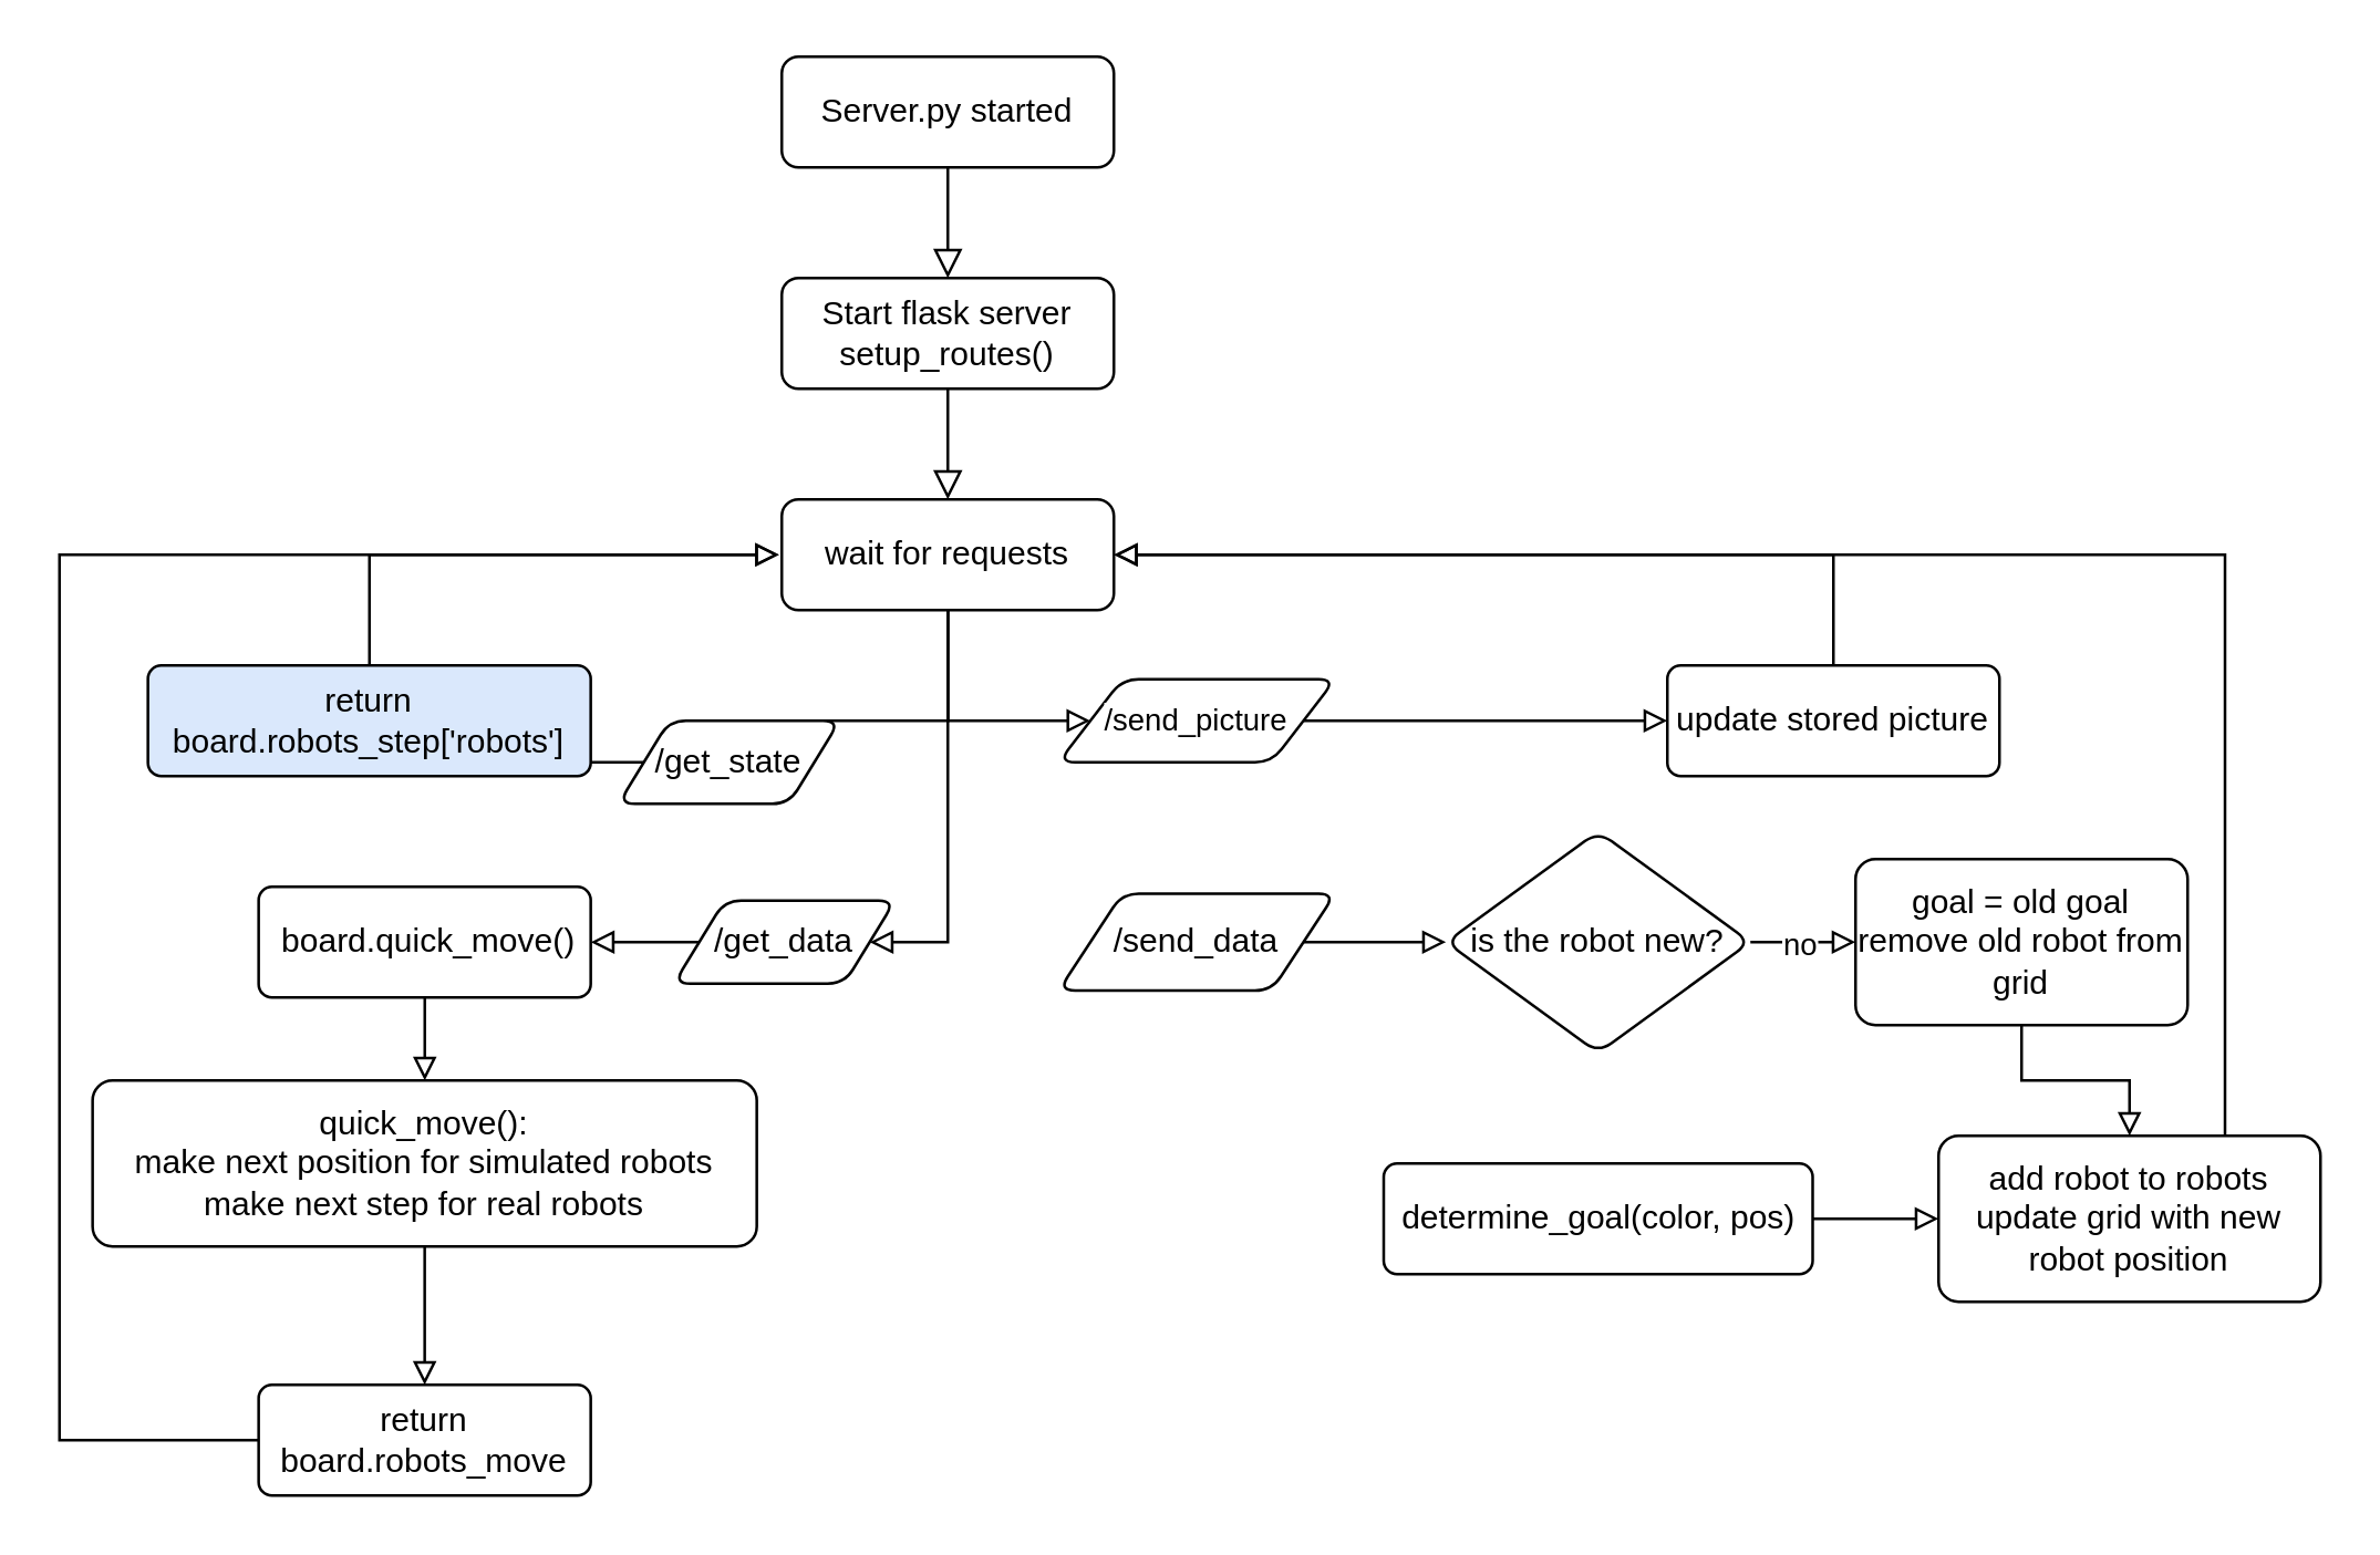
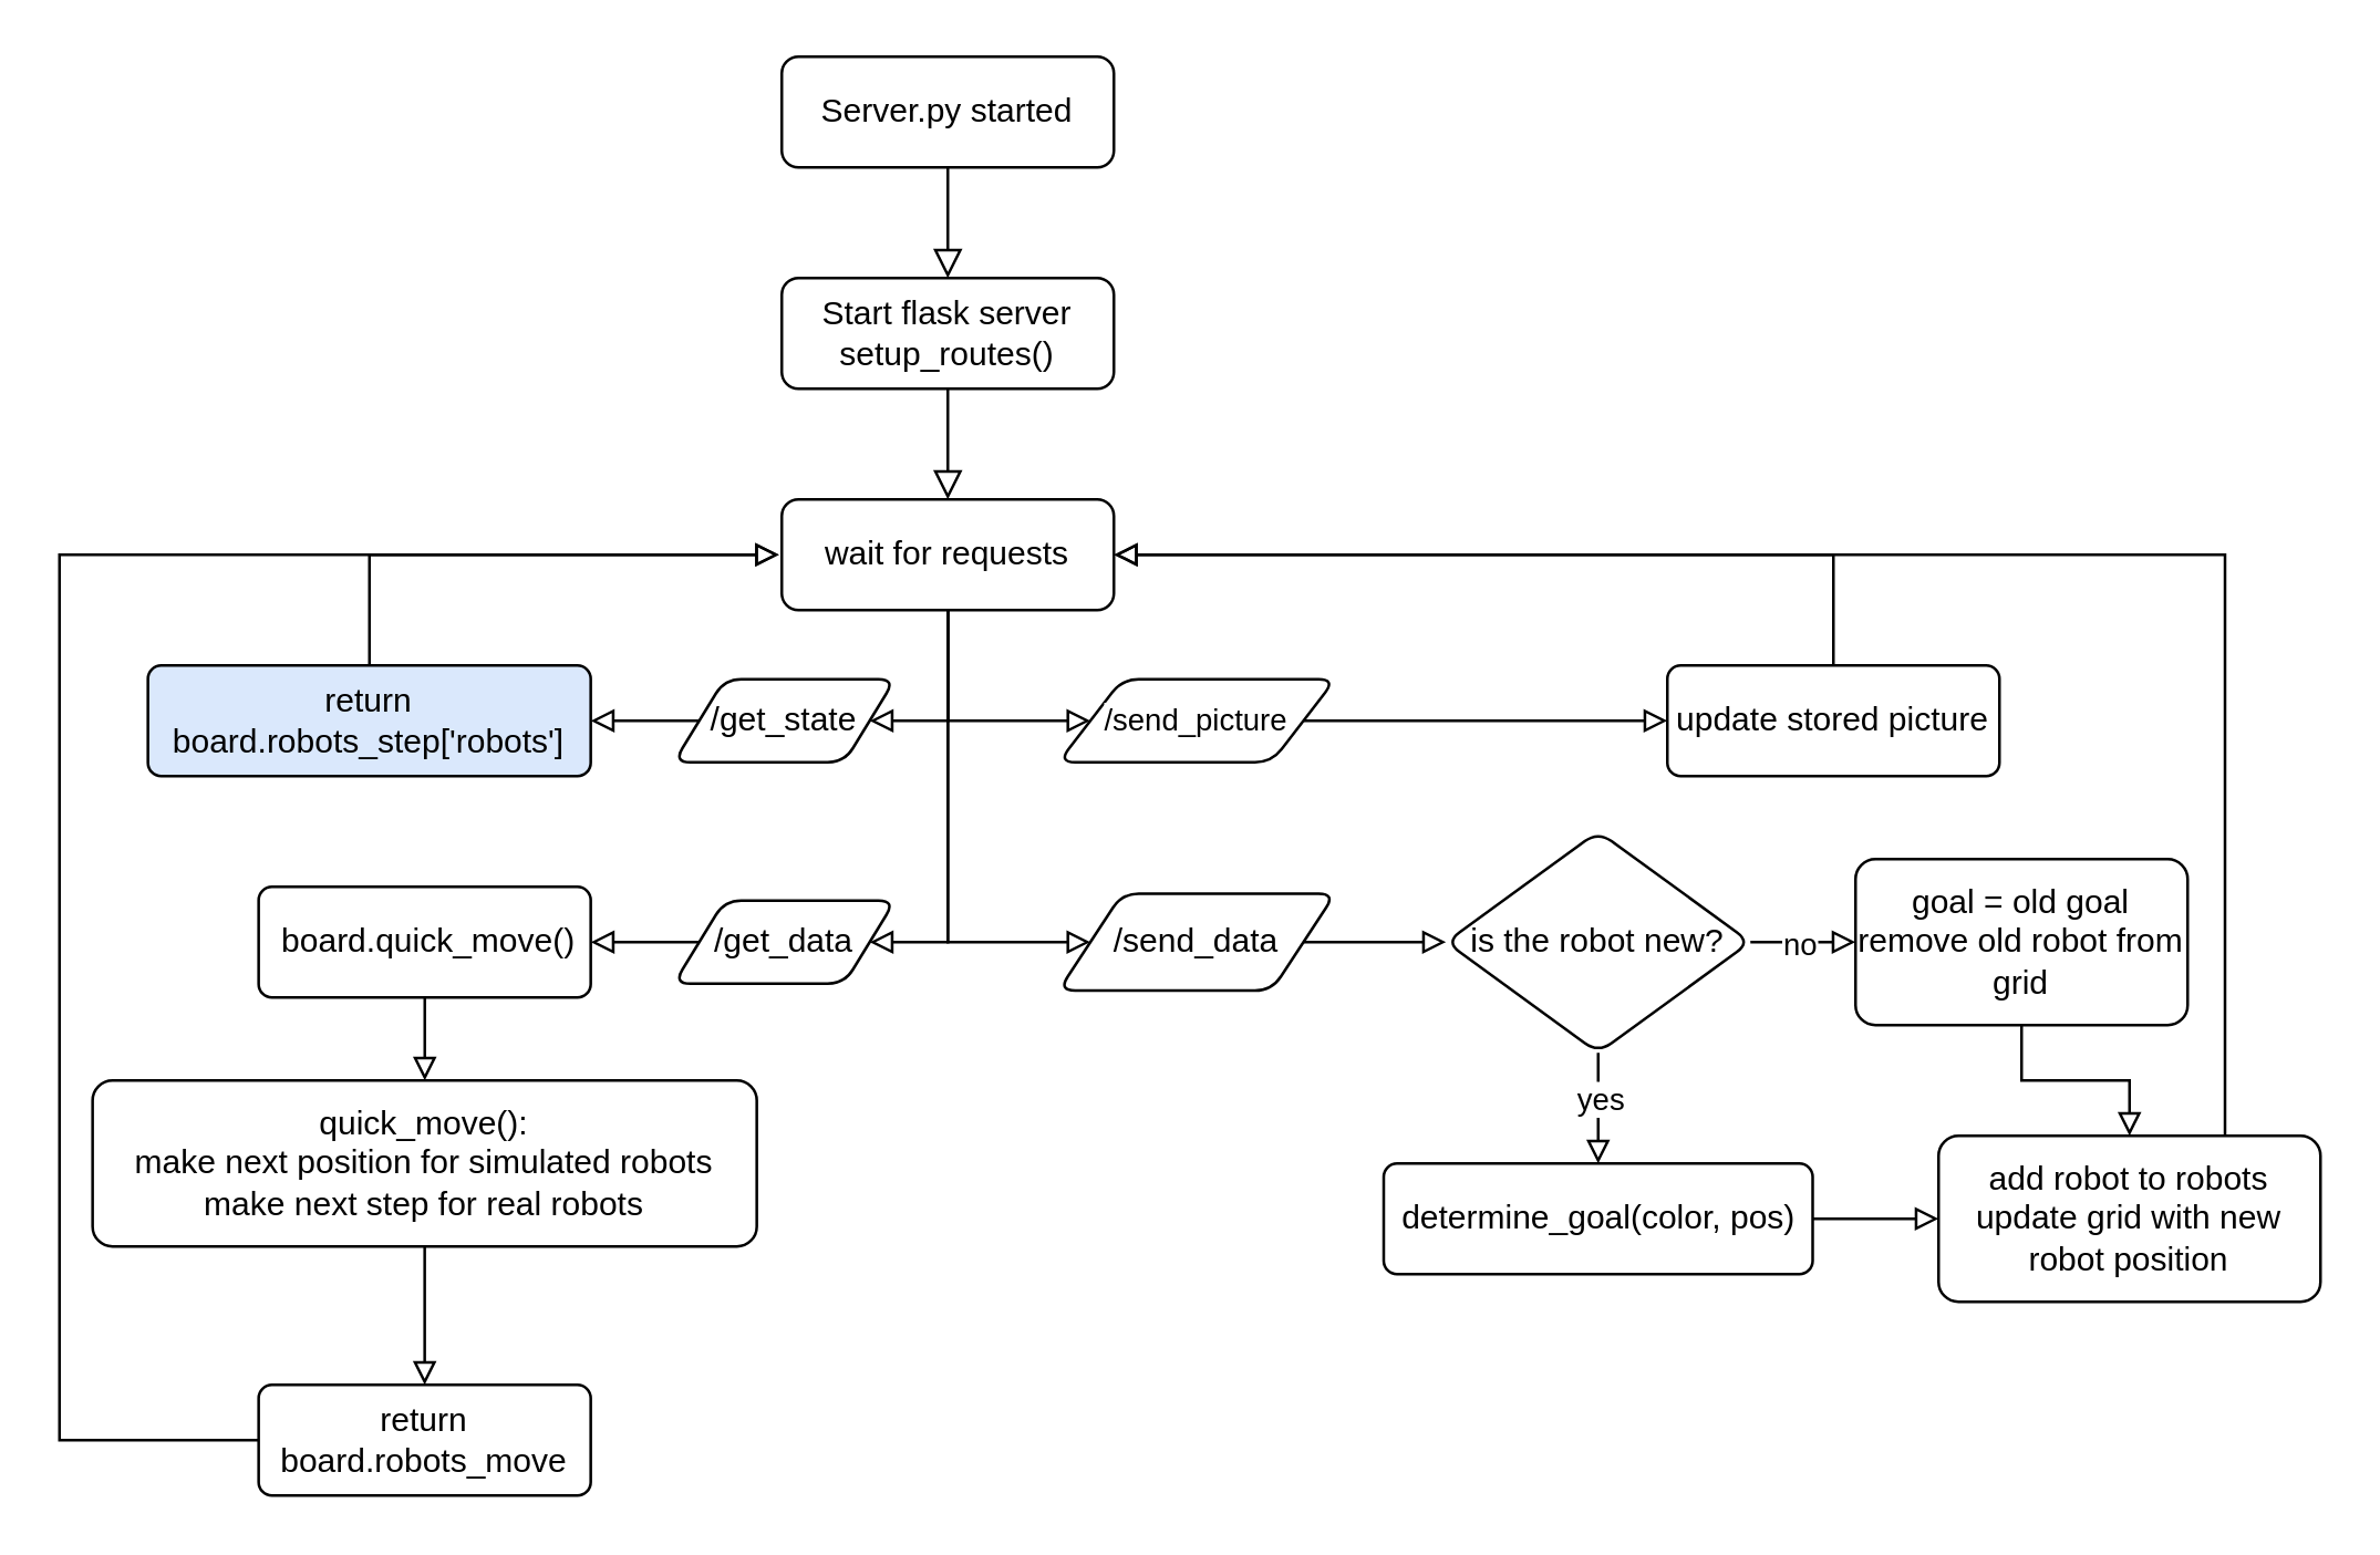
  <mxCell id="0" />
  <mxCell id="1" parent="0" />
  <mxCell id="2" value="" style="rounded=0;html=1;jettySize=auto;orthogonalLoop=1;fontSize=11;endArrow=block;endFill=0;endSize=8;strokeWidth=1;shadow=0;labelBackgroundColor=none;edgeStyle=orthogonalEdgeStyle;" parent="1" source="3" edge="1"><mxGeometry relative="1" as="geometry"><mxPoint x="342" y="100" as="targetPoint" /></mxGeometry></mxCell>
  <mxCell id="3" value="Server.py started" style="rounded=1;whiteSpace=wrap;html=1;fontSize=12;glass=0;strokeWidth=1;shadow=0;" parent="1" vertex="1"><mxGeometry x="282" y="20" width="120" height="40" as="geometry" /></mxCell>
  <mxCell id="4" value="" style="edgeStyle=orthogonalEdgeStyle;rounded=0;orthogonalLoop=1;jettySize=auto;html=1;endArrow=block;endFill=0;endSize=8;" edge="1" parent="1" source="5" target="10"><mxGeometry relative="1" as="geometry" /></mxCell>
  <mxCell id="5" value="Start flask server&lt;div&gt;setup_routes()&lt;/div&gt;" style="rounded=1;whiteSpace=wrap;html=1;" vertex="1" parent="1"><mxGeometry x="282" y="100" width="120" height="40" as="geometry" /></mxCell>
  <mxCell id="6" style="edgeStyle=orthogonalEdgeStyle;rounded=0;orthogonalLoop=1;jettySize=auto;html=1;entryX=0;entryY=0.5;entryDx=0;entryDy=0;endArrow=block;endFill=0;" edge="1" parent="1" source="10" target="12"><mxGeometry relative="1" as="geometry"><Array as="points"><mxPoint x="342" y="260" /><mxPoint x="394" y="260" /></Array></mxGeometry></mxCell>
+ <mxCell id="7" value="" style="edgeStyle=orthogonalEdgeStyle;rounded=0;orthogonalLoop=1;jettySize=auto;html=1;entryX=0;entryY=0.5;entryDx=0;entryDy=0;endArrow=block;endFill=0;" edge="1" parent="1" source="10" target="16"><mxGeometry relative="1" as="geometry"><mxPoint x="442" y="400" as="targetPoint" /><Array as="points"><mxPoint x="342" y="340" /></Array></mxGeometry></mxCell>
  <mxCell id="8" style="edgeStyle=orthogonalEdgeStyle;rounded=0;orthogonalLoop=1;jettySize=auto;html=1;entryX=1;entryY=0.5;entryDx=0;entryDy=0;exitX=0.5;exitY=1;exitDx=0;exitDy=0;endArrow=block;endFill=0;" edge="1" parent="1" source="10" target="18"><mxGeometry relative="1" as="geometry"><mxPoint x="402" y="220" as="sourcePoint" /><mxPoint x="301.2" y="245" as="targetPoint" /><Array as="points"><mxPoint x="342" y="340" /><mxPoint x="313" y="340" /></Array></mxGeometry></mxCell>
  <mxCell id="9" style="edgeStyle=orthogonalEdgeStyle;rounded=0;orthogonalLoop=1;jettySize=auto;html=1;entryX=1;entryY=0.5;entryDx=0;entryDy=0;endArrow=block;endFill=0;" edge="1" parent="1" source="10" target="20"><mxGeometry relative="1" as="geometry"><Array as="points"><mxPoint x="342" y="260" /></Array></mxGeometry></mxCell>
  <mxCell id="10" value="wait for requests" style="rounded=1;whiteSpace=wrap;html=1;" vertex="1" parent="1"><mxGeometry x="282" y="180" width="120" height="40" as="geometry" /></mxCell>
  <mxCell id="11" value="" style="edgeStyle=orthogonalEdgeStyle;rounded=0;orthogonalLoop=1;jettySize=auto;html=1;endArrow=block;endFill=0;" edge="1" parent="1" source="12" target="14"><mxGeometry relative="1" as="geometry" /></mxCell>
  <mxCell id="12" value="&lt;span style=&quot;font-size: 11px; text-wrap: nowrap; background-color: rgb(255, 255, 255);&quot;&gt;/send_picture&lt;/span&gt;" style="shape=parallelogram;html=1;strokeWidth=1;perimeter=parallelogramPerimeter;whiteSpace=wrap;rounded=1;arcSize=12;size=0.23;" vertex="1" parent="1"><mxGeometry x="382" y="245" width="100" height="30" as="geometry" /></mxCell>
  <mxCell id="13" style="edgeStyle=orthogonalEdgeStyle;rounded=0;orthogonalLoop=1;jettySize=auto;html=1;entryX=1;entryY=0.5;entryDx=0;entryDy=0;endArrow=block;endFill=0;" edge="1" parent="1" source="14" target="10"><mxGeometry relative="1" as="geometry"><Array as="points"><mxPoint x="662" y="200" /></Array></mxGeometry></mxCell>
  <mxCell id="14" value="&lt;div&gt;update stored picture&lt;/div&gt;" style="whiteSpace=wrap;html=1;strokeWidth=1;rounded=1;arcSize=12;" vertex="1" parent="1"><mxGeometry x="602" y="240" width="120" height="40" as="geometry" /></mxCell>
  <mxCell id="15" value="" style="edgeStyle=orthogonalEdgeStyle;rounded=0;orthogonalLoop=1;jettySize=auto;html=1;endArrow=block;endFill=0;" edge="1" parent="1" source="16" target="29"><mxGeometry relative="1" as="geometry" /></mxCell>
  <mxCell id="16" value="/send_data" style="shape=parallelogram;html=1;strokeWidth=1;perimeter=parallelogramPerimeter;whiteSpace=wrap;rounded=1;arcSize=12;size=0.23;" vertex="1" parent="1"><mxGeometry x="382" y="322.5" width="100" height="35" as="geometry" /></mxCell>
  <mxCell id="17" value="" style="edgeStyle=orthogonalEdgeStyle;rounded=0;orthogonalLoop=1;jettySize=auto;html=1;endArrow=block;endFill=0;" edge="1" parent="1" source="18" target="22"><mxGeometry relative="1" as="geometry" /></mxCell>
  <mxCell id="18" value="/get_data" style="shape=parallelogram;html=1;strokeWidth=1;perimeter=parallelogramPerimeter;whiteSpace=wrap;rounded=1;arcSize=12;size=0.23;" vertex="1" parent="1"><mxGeometry x="242.96" y="325" width="80" height="30" as="geometry" /></mxCell>
  <mxCell id="19" value="" style="edgeStyle=orthogonalEdgeStyle;rounded=0;orthogonalLoop=1;jettySize=auto;html=1;endArrow=block;endFill=0;" edge="1" parent="1" source="20" target="24"><mxGeometry relative="1" as="geometry" /></mxCell>
- <mxCell id="20" value="/get_state" style="shape=parallelogram;html=1;strokeWidth=1;perimeter=parallelogramPerimeter;whiteSpace=wrap;rounded=1;arcSize=12;size=0.23;" vertex="1" parent="1"><mxGeometry x="222.96" y="260" width="80" height="30" as="geometry" /></mxCell>
+ <mxCell id="20" value="/get_state" style="shape=parallelogram;html=1;strokeWidth=1;perimeter=parallelogramPerimeter;whiteSpace=wrap;rounded=1;arcSize=12;size=0.23;" vertex="1" parent="1"><mxGeometry x="242.96" y="245" width="80" height="30" as="geometry" /></mxCell>
  <mxCell id="21" value="" style="edgeStyle=orthogonalEdgeStyle;rounded=0;orthogonalLoop=1;jettySize=auto;html=1;endArrow=block;endFill=0;" edge="1" parent="1" source="22" target="37"><mxGeometry relative="1" as="geometry" /></mxCell>
  <mxCell id="22" value="&amp;nbsp;board.quick_move()" style="whiteSpace=wrap;html=1;strokeWidth=1;rounded=1;arcSize=12;" vertex="1" parent="1"><mxGeometry x="92.96" y="320" width="120" height="40" as="geometry" /></mxCell>
  <mxCell id="23" style="edgeStyle=orthogonalEdgeStyle;rounded=0;orthogonalLoop=1;jettySize=auto;html=1;endArrow=block;endFill=0;" edge="1" parent="1" source="24"><mxGeometry relative="1" as="geometry"><mxPoint x="281" y="200" as="targetPoint" /><Array as="points"><mxPoint x="132.96" y="200" /></Array></mxGeometry></mxCell>
  <mxCell id="24" value="return board.robots_step['robots']" style="whiteSpace=wrap;html=1;strokeWidth=1;rounded=1;arcSize=12;fillColor=#dae8fc;" vertex="1" parent="1"><mxGeometry x="52.96" y="240" width="160" height="40" as="geometry" /></mxCell>
  <mxCell id="25" value="" style="edgeStyle=orthogonalEdgeStyle;rounded=0;orthogonalLoop=1;jettySize=auto;html=1;endArrow=block;endFill=0;" edge="1" parent="1" source="29" target="31"><mxGeometry relative="1" as="geometry" /></mxCell>
  <mxCell id="26" value="no" style="edgeLabel;html=1;align=center;verticalAlign=middle;resizable=0;points=[];" vertex="1" connectable="0" parent="25"><mxGeometry x="-0.12" y="-2" relative="1" as="geometry"><mxPoint x="-1" y="-2" as="offset" /></mxGeometry></mxCell>
+ <mxCell id="27" value="" style="edgeStyle=orthogonalEdgeStyle;rounded=0;orthogonalLoop=1;jettySize=auto;html=1;endArrow=block;endFill=0;" edge="1" parent="1" source="29" target="33"><mxGeometry relative="1" as="geometry" /></mxCell>
+ <mxCell id="28" value="yes" style="edgeLabel;html=1;align=center;verticalAlign=middle;resizable=0;points=[];" vertex="1" connectable="0" parent="27"><mxGeometry x="-0.213" y="2" relative="1" as="geometry"><mxPoint x="-2" as="offset" /></mxGeometry></mxCell>
  <mxCell id="29" value="is the robot new?" style="rhombus;whiteSpace=wrap;html=1;strokeWidth=1;rounded=1;arcSize=12;" vertex="1" parent="1"><mxGeometry x="522" y="300" width="110" height="80" as="geometry" /></mxCell>
  <mxCell id="30" value="" style="edgeStyle=orthogonalEdgeStyle;rounded=0;orthogonalLoop=1;jettySize=auto;html=1;endArrow=block;endFill=0;" edge="1" parent="1" source="31" target="35"><mxGeometry relative="1" as="geometry" /></mxCell>
  <mxCell id="31" value="goal = old goal&lt;div&gt;remove old robot from grid&lt;/div&gt;" style="whiteSpace=wrap;html=1;strokeWidth=1;rounded=1;arcSize=12;" vertex="1" parent="1"><mxGeometry x="670" y="310" width="120" height="60" as="geometry" /></mxCell>
  <mxCell id="32" value="" style="edgeStyle=orthogonalEdgeStyle;rounded=0;orthogonalLoop=1;jettySize=auto;html=1;endArrow=block;endFill=0;" edge="1" parent="1" source="33" target="35"><mxGeometry relative="1" as="geometry" /></mxCell>
  <mxCell id="33" value="determine_goal(color, pos)" style="whiteSpace=wrap;html=1;strokeWidth=1;rounded=1;arcSize=12;" vertex="1" parent="1"><mxGeometry x="499.5" y="420" width="155" height="40" as="geometry" /></mxCell>
  <mxCell id="34" style="edgeStyle=orthogonalEdgeStyle;rounded=0;orthogonalLoop=1;jettySize=auto;html=1;exitX=0.75;exitY=0;exitDx=0;exitDy=0;entryX=1;entryY=0.5;entryDx=0;entryDy=0;endArrow=block;endFill=0;" edge="1" parent="1" source="35" target="10"><mxGeometry relative="1" as="geometry" /></mxCell>
  <mxCell id="35" value="add robot to robots&lt;div&gt;update grid with new robot position&lt;/div&gt;" style="whiteSpace=wrap;html=1;strokeWidth=1;rounded=1;arcSize=12;" vertex="1" parent="1"><mxGeometry x="700" y="410" width="138" height="60" as="geometry" /></mxCell>
  <mxCell id="36" value="" style="edgeStyle=orthogonalEdgeStyle;rounded=0;orthogonalLoop=1;jettySize=auto;html=1;endArrow=block;endFill=0;" edge="1" parent="1" source="37" target="39"><mxGeometry relative="1" as="geometry" /></mxCell>
  <mxCell id="37" value="quick_move():&lt;div&gt;make next position for simulated robots&lt;/div&gt;&lt;div&gt;make next step for real robots&lt;/div&gt;" style="whiteSpace=wrap;html=1;strokeWidth=1;rounded=1;arcSize=12;" vertex="1" parent="1"><mxGeometry x="32.96" y="390" width="240" height="60" as="geometry" /></mxCell>
  <mxCell id="38" style="edgeStyle=orthogonalEdgeStyle;rounded=0;orthogonalLoop=1;jettySize=auto;html=1;endArrow=block;endFill=0;" edge="1" parent="1" source="39"><mxGeometry relative="1" as="geometry"><mxPoint x="281" y="200" as="targetPoint" /><Array as="points"><mxPoint x="20.96" y="520" /><mxPoint x="20.96" y="200" /></Array></mxGeometry></mxCell>
  <mxCell id="39" value="return board.robots_move" style="whiteSpace=wrap;html=1;strokeWidth=1;rounded=1;arcSize=12;" vertex="1" parent="1"><mxGeometry x="92.96" y="500" width="120" height="40" as="geometry" /></mxCell>
